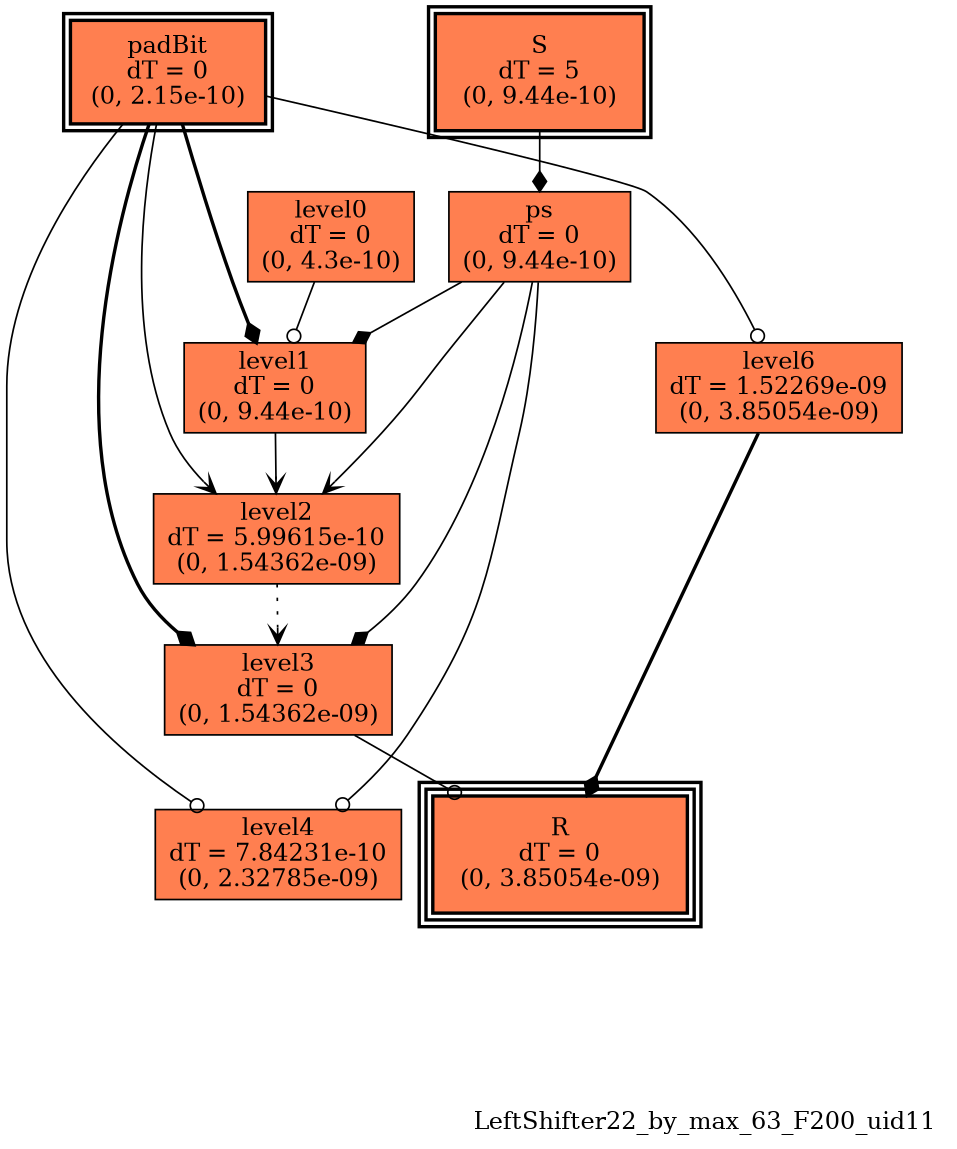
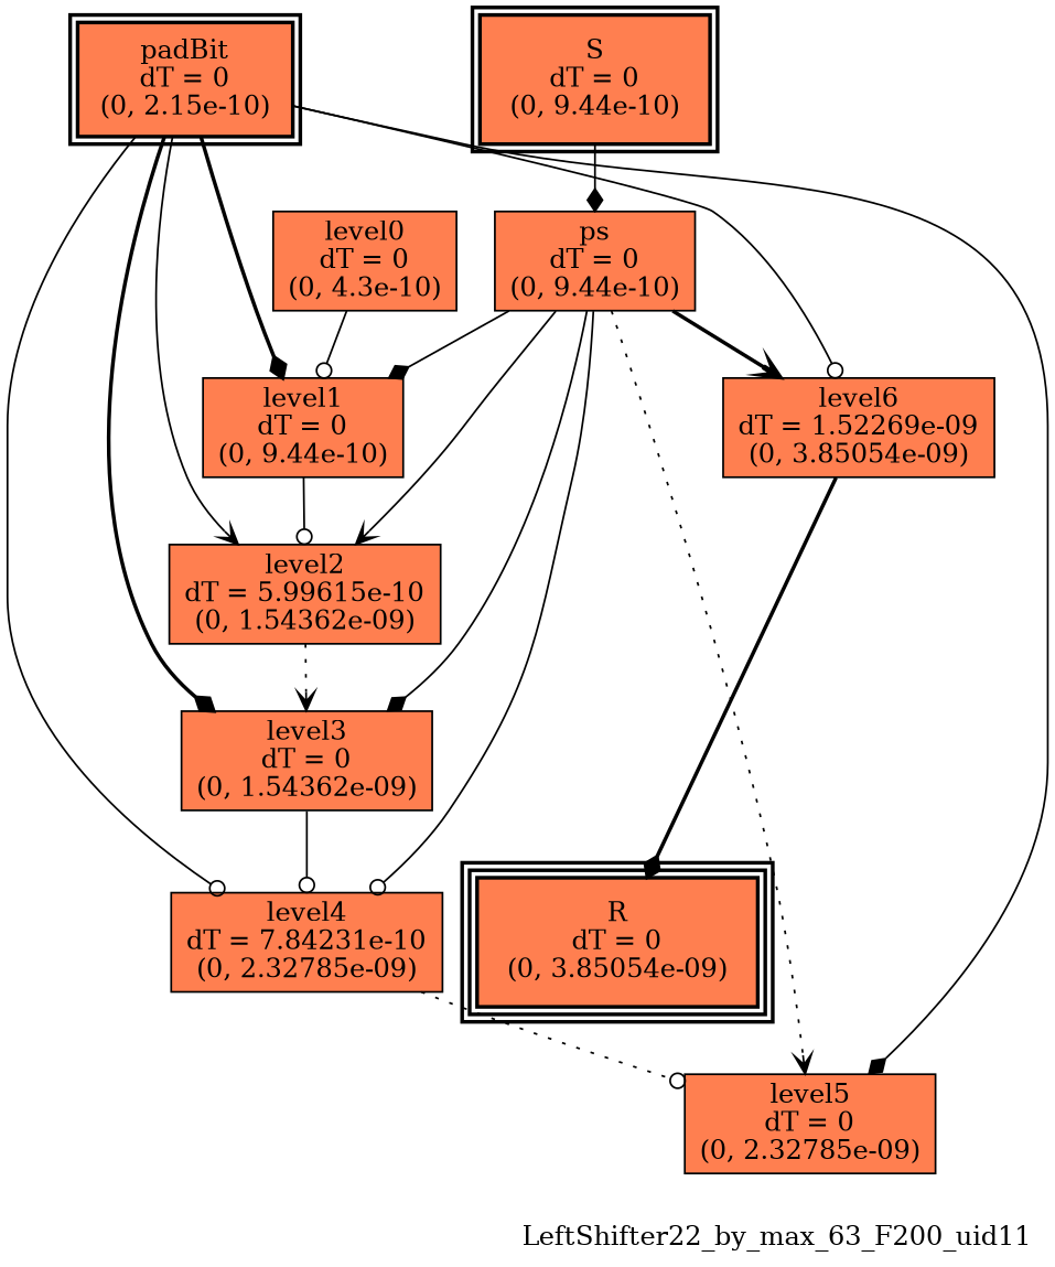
  digraph {
    label=LeftShifter22_by_max_63_F200_uid11
    labeljust=right
    labelloc=bottom
    nodesep=0.25
    ranksep=0.5
    node [color=black fillcolor=coral peripheries=1 shape=box style=filled]
    edge [arrowhead=diamond arrowsize=1.0 arrowtail=normal color=black dir=forward style=solid]
-   n1 [label="S\ndT = 5\n(0, 9.44e-10)" peripheries=2 style="bold, filled"]
+   n1 [label="S\ndT = 0\n(0, 9.44e-10)" peripheries=2 style="bold, filled"]
    n2 [label="padBit\ndT = 0\n(0, 2.15e-10)" peripheries=2 style="bold, filled"]
    n3 [label="R\ndT = 0\n(0, 3.85054e-09)" peripheries=3 style="bold, filled"]
    n4 [label="ps\ndT = 0\n(0, 9.44e-10)"]
    n5 [label="level1\ndT = 0\n(0, 9.44e-10)"]
    n6 [label="level2\ndT = 5.99615e-10\n(0, 1.54362e-09)"]
    n7 [label="level3\ndT = 0\n(0, 1.54362e-09)"]
    n8 [label="level4\ndT = 7.84231e-10\n(0, 2.32785e-09)"]
+   n9 [label="level5\ndT = 0\n(0, 2.32785e-09)"]
    n10 [label="level6\ndT = 1.52269e-09\n(0, 3.85054e-09)"]
    n11 [label="level0\ndT = 0\n(0, 4.3e-10)"]
    subgraph sub_1 {
      rank=same
      n1
      n2
    }
    subgraph sub_2 {
      rank=same
      n3
    }
    n1 -> n4
    n2 -> n5 [style=bold]
    n2 -> n6 [arrowhead=vee]
    n2 -> n7 [style=bold]
    n2 -> n8 [arrowhead=odot]
+   n2 -> n9
    n2 -> n10 [arrowhead=odot]
    n4 -> n5
    n4 -> n6 [arrowhead=vee]
    n4 -> n7
    n4 -> n8 [arrowhead=odot]
-   n5 -> n6 [arrowhead=vee]
+   n4 -> n9 [arrowhead=vee style=dotted]
+   n4 -> n10 [arrowhead=vee style=bold]
+   n5 -> n6 [arrowhead=odot]
    n6 -> n7 [arrowhead=vee style=dotted]
-   n7 -> n3 [arrowhead=odot]
+   n7 -> n8 [arrowhead=odot]
+   n8 -> n9 [arrowhead=odot style=dotted]
    n10 -> n3 [style=bold]
    n11 -> n5 [arrowhead=odot]
  }
